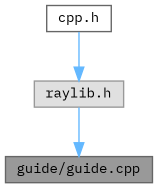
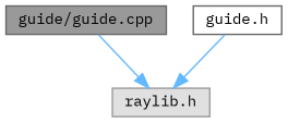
  digraph {
    fontname="IBM Plex Mono"
    node [fontname="IBM Plex Mono" fontsize=10 shape=box style=filled]
    edge [color=steelblue1 fontname="IBM Plex Mono" fontsize=10 labelfontname=Helvetica labelfontsize=10 style=solid]
    n1 [color=gray40 fillcolor=grey60 fontcolor=black height=0.2 label="guide/guide.cpp" width=0.4]
    n2 [color=grey60 fillcolor="#E0E0E0" height=0.2 label="raylib.h" width=0.4]
-   n3 [color=grey40 fillcolor=white height=0.2 label="cpp.h" width=0.4]
-   n2 -> n1
+   n3 [color=grey40 fillcolor=white height=0.2 label="guide.h" width=0.4]
+   n1 -> n2
    n3 -> n2
  }
